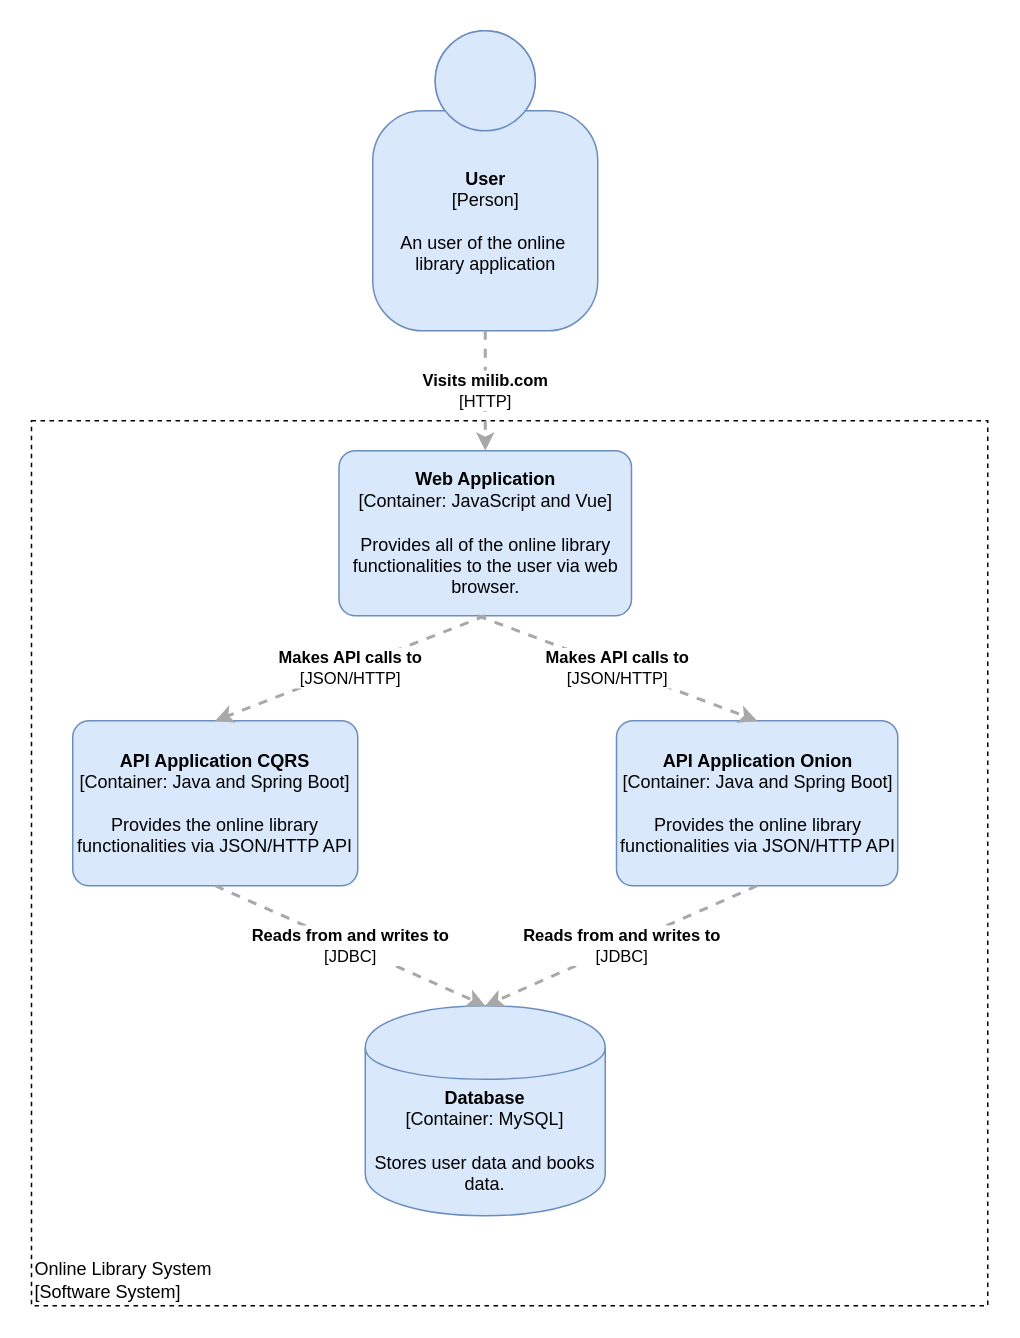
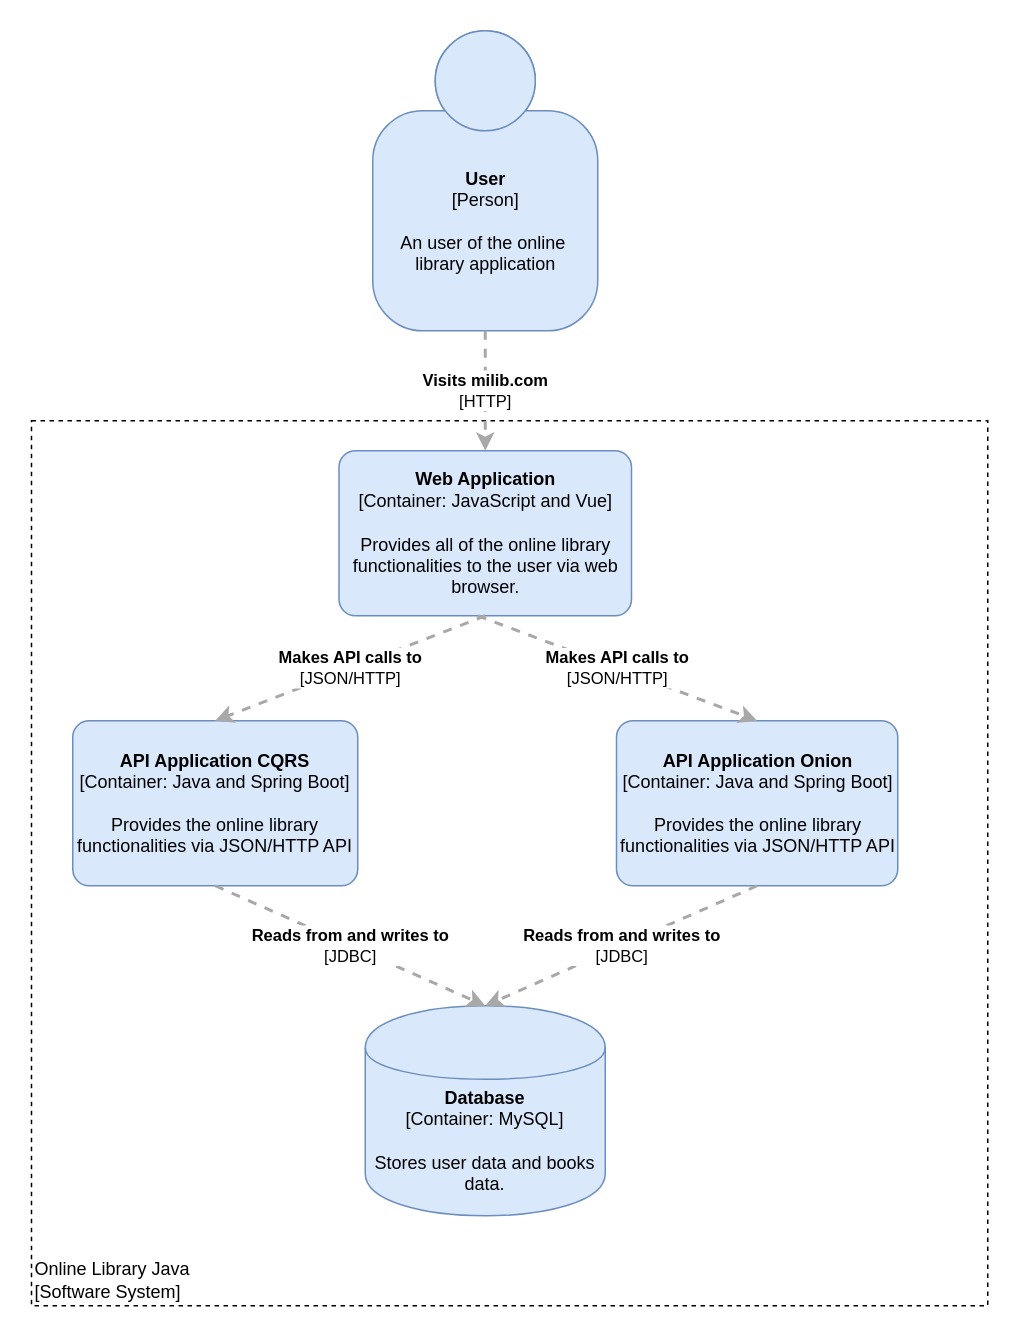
  <mxCell id="0" />
  <mxCell id="1" parent="0" />
  <mxCell id="2" value="&lt;b&gt;User&lt;/b&gt;&lt;div&gt;[Person]&lt;/div&gt;&lt;br&gt;&lt;div&gt;An user of the online&amp;nbsp;&lt;/div&gt;&lt;div&gt;library&amp;nbsp;&lt;span&gt;application&lt;/span&gt;&lt;/div&gt;" style="html=1;dashed=0;whitespace=wrap;fillColor=#DAE8FC;strokeColor=#6C8EBF;shape=mxgraph.c4.person;align=center;points=[[0.5,0,0],[1,0.5,0],[1,0.75,0],[0.75,1,0],[0.5,1,0],[0.25,1,0],[0,0.75,0],[0,0.5,0]];" vertex="1" parent="1"><mxGeometry x="248" width="150" height="200" as="geometry" y="20" /></mxCell>
- <mxCell id="3" value="&lt;div style=&quot;text-align: left&quot;&gt;Online Library System&lt;/div&gt;&lt;div style=&quot;text-align: left&quot;&gt;[Software System]&lt;/div&gt;" style="rounded=0;whiteSpace=wrap;html=1;labelBackgroundColor=none;fillColor=#ffffff;fontColor=#000000;align=left;arcSize=5;strokeColor=#000000;verticalAlign=bottom;points=[[0.25,0,0],[0.5,0,0],[0.75,0,0],[1,0.25,0],[1,0.5,0],[1,0.75,0],[0.75,1,0],[0.5,1,0],[0.25,1,0],[0,0.75,0],[0,0.5,0],[0,0.25,0]];dashed=1;strokeWidth=1;perimeterSpacing=0;comic=0;glass=0;" vertex="1" parent="1"><mxGeometry x="20.5" y="280" width="637.5" height="590" as="geometry" /></mxCell>
+ <mxCell id="3" value="&lt;div style=&quot;text-align: left&quot;&gt;Online Library Java&lt;/div&gt;&lt;div style=&quot;text-align: left&quot;&gt;[Software System]&lt;/div&gt;" style="rounded=0;whiteSpace=wrap;html=1;labelBackgroundColor=none;fillColor=#ffffff;fontColor=#000000;align=left;arcSize=5;strokeColor=#000000;verticalAlign=bottom;points=[[0.25,0,0],[0.5,0,0],[0.75,0,0],[1,0.25,0],[1,0.5,0],[1,0.75,0],[0.75,1,0],[0.5,1,0],[0.25,1,0],[0,0.75,0],[0,0.5,0],[0,0.25,0]];dashed=1;strokeWidth=1;perimeterSpacing=0;comic=0;glass=0;" vertex="1" parent="1"><mxGeometry x="20.5" y="280" width="637.5" height="590" as="geometry" /></mxCell>
  <mxCell id="4" value="&lt;span&gt;&lt;b&gt;Web Application&lt;/b&gt;&lt;/span&gt;&lt;br&gt;&lt;div&gt;[Container:&amp;nbsp;&lt;span&gt;JavaScript and Vue&lt;/span&gt;&lt;span&gt;]&lt;/span&gt;&lt;/div&gt;&lt;br&gt;&lt;div&gt;Provides all of the online library functionalities to the user via web browser.&lt;/div&gt;" style="rounded=1;whiteSpace=wrap;html=1;labelBackgroundColor=none;fillColor=#dae8fc;fontColor=#000000;align=center;arcSize=10;strokeColor=#6c8ebf;points=[[0.25,0,0],[0.5,0,0],[0.75,0,0],[1,0.25,0],[1,0.5,0],[1,0.75,0],[0.75,1,0],[0.5,1,0],[0.25,1,0],[0,0.75,0],[0,0.5,0],[0,0.25,0]];glass=0;comic=0;" vertex="1" parent="1"><mxGeometry x="225.5" y="300" width="195" height="110" as="geometry" /></mxCell>
  <mxCell id="5" value="&lt;span&gt;&lt;b&gt;API Application Onion&lt;/b&gt;&lt;/span&gt;&lt;br&gt;&lt;div&gt;[Container:&amp;nbsp;&lt;span&gt;Java and Spring Boot&lt;/span&gt;&lt;span&gt;]&lt;/span&gt;&lt;/div&gt;&lt;br&gt;&lt;div&gt;Provides the online library functionalities via JSON/HTTP API&lt;br&gt;&lt;/div&gt;" style="rounded=1;whiteSpace=wrap;html=1;labelBackgroundColor=none;fillColor=#dae8fc;fontColor=#000000;align=center;arcSize=10;strokeColor=#6c8ebf;points=[[0.25,0,0],[0.5,0,0],[0.75,0,0],[1,0.25,0],[1,0.5,0],[1,0.75,0],[0.75,1,0],[0.5,1,0],[0.25,1,0],[0,0.75,0],[0,0.5,0],[0,0.25,0]];glass=0;comic=0;" vertex="1" parent="1"><mxGeometry x="410.5" y="480" width="187.5" height="110" as="geometry" /></mxCell>
  <mxCell id="6" value="&lt;span&gt;&lt;b&gt;API Application CQRS&lt;/b&gt;&lt;/span&gt;&lt;br&gt;&lt;div&gt;[Container:&amp;nbsp;&lt;span&gt;Java and Spring Boot&lt;/span&gt;&lt;span&gt;]&lt;/span&gt;&lt;/div&gt;&lt;br&gt;&lt;div&gt;Provides the online library functionalities via JSON/HTTP API&lt;/div&gt;" style="rounded=1;whiteSpace=wrap;html=1;labelBackgroundColor=none;fillColor=#dae8fc;fontColor=#000000;align=center;arcSize=10;strokeColor=#6c8ebf;points=[[0.25,0,0],[0.5,0,0],[0.75,0,0],[1,0.25,0],[1,0.5,0],[1,0.75,0],[0.75,1,0],[0.5,1,0],[0.25,1,0],[0,0.75,0],[0,0.5,0],[0,0.25,0]];glass=0;comic=0;" vertex="1" parent="1"><mxGeometry x="48" y="480" width="190" height="110" as="geometry" /></mxCell>
  <mxCell id="7" value="&lt;span&gt;&lt;b&gt;Database&lt;/b&gt;&lt;/span&gt;&lt;div&gt;[Container:&amp;nbsp;MySQL]&lt;/div&gt;&lt;br&gt;&lt;div&gt;Stores user data and books data.&lt;/div&gt;" style="shape=cylinder;whiteSpace=wrap;html=1;boundedLbl=1;rounded=0;labelBackgroundColor=none;fillColor=#dae8fc;fontSize=12;fontColor=#000000;align=center;strokeColor=#6c8ebf;points=[[0.5,0,0],[1,0.25,0],[1,0.5,0],[1,0.75,0],[0.5,1,0],[0,0.75,0],[0,0.5,0],[0,0.25,0]];glass=0;comic=0;" vertex="1" parent="1"><mxGeometry x="243" y="670" width="160" height="140" as="geometry" /></mxCell>
  <mxCell id="8" value="&lt;div style=&quot;text-align: left&quot;&gt;&lt;div style=&quot;text-align: center&quot;&gt;&lt;b&gt;Reads from and writes to&lt;/b&gt;&lt;/div&gt;&lt;div style=&quot;text-align: center&quot;&gt;[JDBC]&lt;/div&gt;&lt;/div&gt;" style="edgeStyle=none;rounded=0;html=1;entryX=0.5;entryY=0;jettySize=auto;orthogonalLoop=1;strokeColor=#A8A8A8;strokeWidth=2;fontColor=#000000;jumpStyle=none;dashed=1;exitX=0.5;exitY=1;exitDx=0;exitDy=0;exitPerimeter=0;entryDx=0;entryDy=0;entryPerimeter=0;" edge="1" parent="1" source="6" target="7"><mxGeometry width="200" relative="1" as="geometry"><mxPoint x="128" y="620" as="sourcePoint" /><mxPoint x="328" y="620" as="targetPoint" /></mxGeometry></mxCell>
  <mxCell id="9" value="&lt;div style=&quot;text-align: left&quot;&gt;&lt;div style=&quot;text-align: center&quot;&gt;&lt;b&gt;Reads from and writes to&lt;/b&gt;&lt;/div&gt;&lt;div style=&quot;text-align: center&quot;&gt;[JDBC]&lt;/div&gt;&lt;/div&gt;" style="edgeStyle=none;rounded=0;html=1;entryX=0.5;entryY=0;jettySize=auto;orthogonalLoop=1;strokeColor=#A8A8A8;strokeWidth=2;fontColor=#000000;jumpStyle=none;dashed=1;exitX=0.5;exitY=1;exitDx=0;exitDy=0;exitPerimeter=0;entryDx=0;entryDy=0;entryPerimeter=0;" edge="1" parent="1" source="5" target="7"><mxGeometry width="200" relative="1" as="geometry"><mxPoint x="410.5" y="620" as="sourcePoint" /><mxPoint x="610.5" y="620" as="targetPoint" /></mxGeometry></mxCell>
  <mxCell id="10" value="&lt;div style=&quot;text-align: left&quot;&gt;&lt;div style=&quot;text-align: center&quot;&gt;&lt;b&gt;Makes API calls to&lt;/b&gt;&lt;/div&gt;&lt;div style=&quot;text-align: center&quot;&gt;[JSON/HTTP]&lt;/div&gt;&lt;/div&gt;" style="edgeStyle=none;rounded=0;html=1;entryX=0.5;entryY=0;jettySize=auto;orthogonalLoop=1;strokeColor=#A8A8A8;strokeWidth=2;fontColor=#000000;jumpStyle=none;dashed=1;exitX=0.5;exitY=1;exitDx=0;exitDy=0;exitPerimeter=0;entryDx=0;entryDy=0;entryPerimeter=0;" edge="1" parent="1" source="4" target="6"><mxGeometry width="200" relative="1" as="geometry"><mxPoint x="248" y="430" as="sourcePoint" /><mxPoint x="448" y="430" as="targetPoint" /></mxGeometry></mxCell>
  <mxCell id="11" value="&lt;div style=&quot;text-align: left&quot;&gt;&lt;div style=&quot;text-align: center&quot;&gt;&lt;b&gt;Makes API calls to&lt;/b&gt;&lt;/div&gt;&lt;div style=&quot;text-align: center&quot;&gt;[JSON/HTTP]&lt;/div&gt;&lt;/div&gt;" style="edgeStyle=none;rounded=0;html=1;entryX=0.5;entryY=0;jettySize=auto;orthogonalLoop=1;strokeColor=#A8A8A8;strokeWidth=2;fontColor=#000000;jumpStyle=none;dashed=1;entryDx=0;entryDy=0;entryPerimeter=0;" edge="1" parent="1" target="5"><mxGeometry width="200" relative="1" as="geometry"><mxPoint x="318" y="410" as="sourcePoint" /><mxPoint x="448" y="470" as="targetPoint" /></mxGeometry></mxCell>
  <mxCell id="12" value="&lt;div style=&quot;text-align: left&quot;&gt;&lt;div style=&quot;text-align: center&quot;&gt;&lt;b&gt;Visits milib.com&lt;/b&gt;&lt;/div&gt;&lt;div style=&quot;text-align: center&quot;&gt;[HTTP]&lt;/div&gt;&lt;/div&gt;" style="edgeStyle=none;rounded=0;html=1;entryX=0.5;entryY=0;jettySize=auto;orthogonalLoop=1;strokeColor=#A8A8A8;strokeWidth=2;fontColor=#000000;jumpStyle=none;dashed=1;exitX=0.5;exitY=1;exitDx=0;exitDy=0;exitPerimeter=0;entryDx=0;entryDy=0;entryPerimeter=0;" edge="1" parent="1" source="2" target="4"><mxGeometry width="200" relative="1" as="geometry"><mxPoint x="308" y="240" as="sourcePoint" /><mxPoint x="508" y="240" as="targetPoint" /></mxGeometry></mxCell>
